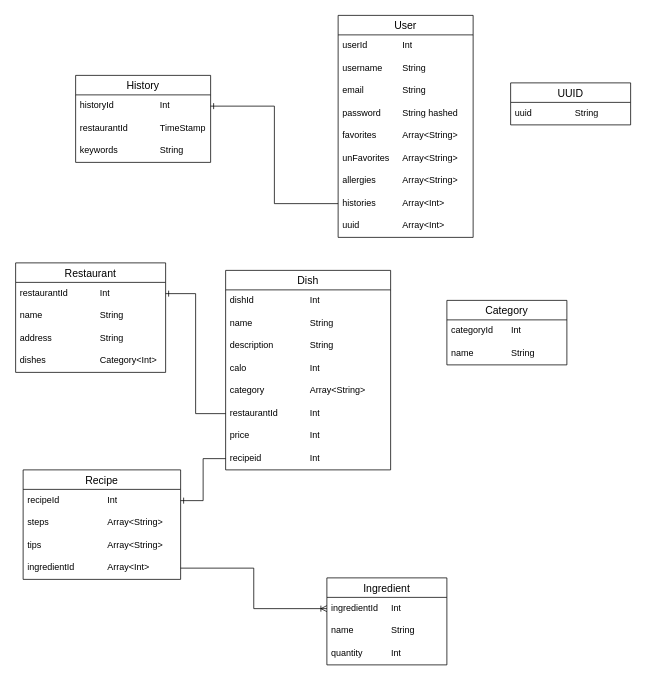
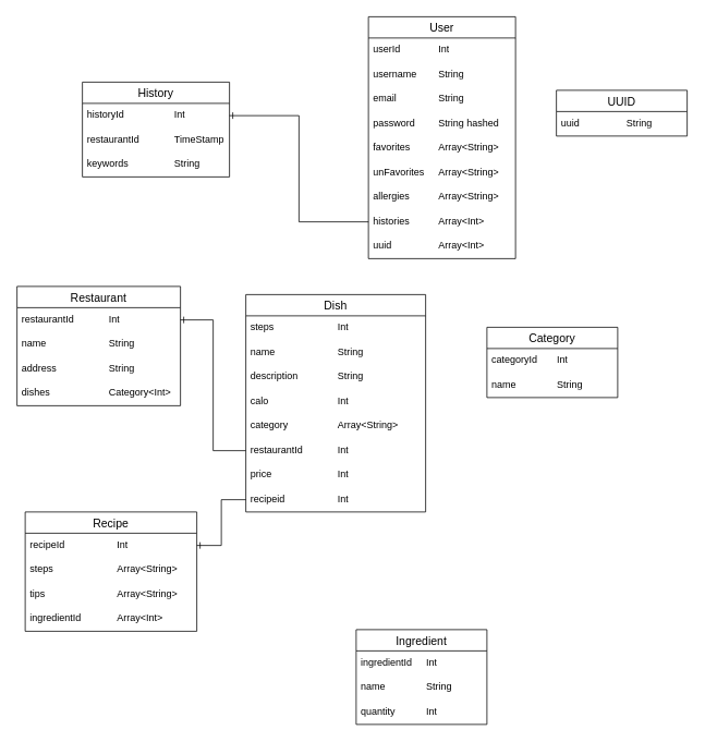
  <mxCell id="0" />
  <mxCell id="1" parent="0" />
  <mxCell id="2" value="Recipe" style="swimlane;fontStyle=0;childLayout=stackLayout;horizontal=1;startSize=26;horizontalStack=0;resizeParent=1;resizeParentMax=0;resizeLast=0;collapsible=1;marginBottom=0;align=center;fontSize=14;" parent="1" vertex="1"><mxGeometry x="30" y="626" width="210" height="146" as="geometry" /></mxCell>
  <mxCell id="3" value="recipeId&amp;nbsp;&lt;span style=&quot;white-space: pre;&quot;&gt;&#09;&lt;span style=&quot;white-space: pre;&quot;&gt;&#09;&lt;/span&gt;&lt;span style=&quot;white-space: pre;&quot;&gt;&#09;Int&lt;/span&gt;&lt;/span&gt;" style="text;strokeColor=none;fillColor=none;spacingLeft=4;spacingRight=4;overflow=hidden;rotatable=0;points=[[0,0.5],[1,0.5]];portConstraint=eastwest;fontSize=12;whiteSpace=wrap;html=1;" parent="2" vertex="1"><mxGeometry y="26" width="210" height="30" as="geometry" /></mxCell>
  <mxCell id="4" value="steps &lt;span style=&quot;white-space: pre;&quot;&gt;&#09;&lt;span style=&quot;white-space: pre;&quot;&gt;&#09;&lt;/span&gt;&lt;span style=&quot;white-space: pre;&quot;&gt;&#09;&lt;/span&gt;&lt;/span&gt;Array&amp;lt;String&amp;gt;" style="text;strokeColor=none;fillColor=none;spacingLeft=4;spacingRight=4;overflow=hidden;rotatable=0;points=[[0,0.5],[1,0.5]];portConstraint=eastwest;fontSize=12;whiteSpace=wrap;html=1;" parent="2" vertex="1"><mxGeometry y="56" width="210" height="30" as="geometry" /></mxCell>
  <mxCell id="5" value="tips &lt;span style=&quot;white-space: pre;&quot;&gt;&#09;&lt;/span&gt;&lt;span style=&quot;white-space: pre;&quot;&gt;&#09;&lt;span style=&quot;white-space: pre;&quot;&gt;&#09;&lt;/span&gt;&lt;span style=&quot;white-space: pre;&quot;&gt;&#09;&lt;/span&gt;&lt;/span&gt;Array&amp;lt;String&amp;gt;" style="text;strokeColor=none;fillColor=none;spacingLeft=4;spacingRight=4;overflow=hidden;rotatable=0;points=[[0,0.5],[1,0.5]];portConstraint=eastwest;fontSize=12;whiteSpace=wrap;html=1;" parent="2" vertex="1"><mxGeometry y="86" width="210" height="30" as="geometry" /></mxCell>
  <mxCell id="6" value="ingredientId &lt;span style=&quot;white-space: pre;&quot;&gt;&#09;&lt;/span&gt;&lt;span style=&quot;white-space: pre;&quot;&gt;&#09;&lt;/span&gt;Array&amp;lt;Int&amp;gt;" style="text;strokeColor=none;fillColor=none;spacingLeft=4;spacingRight=4;overflow=hidden;rotatable=0;points=[[0,0.5],[1,0.5]];portConstraint=eastwest;fontSize=12;whiteSpace=wrap;html=1;" parent="2" vertex="1"><mxGeometry y="116" width="210" height="30" as="geometry" /></mxCell>
  <mxCell id="7" value="Restaurant" style="swimlane;fontStyle=0;childLayout=stackLayout;horizontal=1;startSize=26;horizontalStack=0;resizeParent=1;resizeParentMax=0;resizeLast=0;collapsible=1;marginBottom=0;align=center;fontSize=14;" parent="1" vertex="1"><mxGeometry x="20" y="350" width="200" height="146" as="geometry" /></mxCell>
  <mxCell id="8" value="restaurantId&lt;span style=&quot;white-space: pre;&quot;&gt;&#09;&lt;/span&gt;&lt;span style=&quot;white-space: pre;&quot;&gt;&#09;Int&lt;/span&gt;" style="text;strokeColor=none;fillColor=none;spacingLeft=4;spacingRight=4;overflow=hidden;rotatable=0;points=[[0,0.5],[1,0.5]];portConstraint=eastwest;fontSize=12;whiteSpace=wrap;html=1;" parent="7" vertex="1"><mxGeometry y="26" width="200" height="30" as="geometry" /></mxCell>
  <mxCell id="9" value="name&lt;span style=&quot;white-space: pre;&quot;&gt;&#09;&lt;/span&gt;&lt;span style=&quot;white-space: pre;&quot;&gt;&#09;&lt;/span&gt;&lt;span style=&quot;white-space: pre;&quot;&gt;&#09;String&lt;/span&gt;" style="text;strokeColor=none;fillColor=none;spacingLeft=4;spacingRight=4;overflow=hidden;rotatable=0;points=[[0,0.5],[1,0.5]];portConstraint=eastwest;fontSize=12;whiteSpace=wrap;html=1;" parent="7" vertex="1"><mxGeometry y="56" width="200" height="30" as="geometry" /></mxCell>
  <mxCell id="10" value="address&lt;span style=&quot;white-space: pre;&quot;&gt;&#09;&lt;/span&gt;&lt;span style=&quot;white-space: pre;&quot;&gt;&#09;&lt;/span&gt;&lt;span style=&quot;white-space: pre;&quot;&gt;&#09;String&lt;/span&gt;" style="text;strokeColor=none;fillColor=none;spacingLeft=4;spacingRight=4;overflow=hidden;rotatable=0;points=[[0,0.5],[1,0.5]];portConstraint=eastwest;fontSize=12;whiteSpace=wrap;html=1;" parent="7" vertex="1"><mxGeometry y="86" width="200" height="30" as="geometry" /></mxCell>
  <mxCell id="11" value="dishes&lt;span style=&quot;white-space: pre;&quot;&gt;&#09;&lt;/span&gt;&lt;span style=&quot;white-space: pre;&quot;&gt;&#09;&lt;/span&gt;&lt;span style=&quot;white-space: pre;&quot;&gt;&#09;Category&amp;lt;Int&amp;gt;&lt;/span&gt;" style="text;strokeColor=none;fillColor=none;spacingLeft=4;spacingRight=4;overflow=hidden;rotatable=0;points=[[0,0.5],[1,0.5]];portConstraint=eastwest;fontSize=12;whiteSpace=wrap;html=1;" parent="7" vertex="1"><mxGeometry y="116" width="200" height="30" as="geometry" /></mxCell>
  <mxCell id="12" value="Category" style="swimlane;fontStyle=0;childLayout=stackLayout;horizontal=1;startSize=26;horizontalStack=0;resizeParent=1;resizeParentMax=0;resizeLast=0;collapsible=1;marginBottom=0;align=center;fontSize=14;" parent="1" vertex="1"><mxGeometry x="595" y="400" width="160" height="86" as="geometry" /></mxCell>
  <mxCell id="13" value="categoryId&lt;span style=&quot;white-space: pre;&quot;&gt;&#09;Int&lt;/span&gt;" style="text;strokeColor=none;fillColor=none;spacingLeft=4;spacingRight=4;overflow=hidden;rotatable=0;points=[[0,0.5],[1,0.5]];portConstraint=eastwest;fontSize=12;whiteSpace=wrap;html=1;" parent="12" vertex="1"><mxGeometry y="26" width="160" height="30" as="geometry" /></mxCell>
  <mxCell id="14" value="name&lt;span style=&quot;white-space: pre;&quot;&gt;&#09;&lt;/span&gt;&lt;span style=&quot;white-space: pre;&quot;&gt;&#09;String&lt;/span&gt;" style="text;strokeColor=none;fillColor=none;spacingLeft=4;spacingRight=4;overflow=hidden;rotatable=0;points=[[0,0.5],[1,0.5]];portConstraint=eastwest;fontSize=12;whiteSpace=wrap;html=1;" parent="12" vertex="1"><mxGeometry y="56" width="160" height="30" as="geometry" /></mxCell>
  <mxCell id="15" value="Ingredient" style="swimlane;fontStyle=0;childLayout=stackLayout;horizontal=1;startSize=26;horizontalStack=0;resizeParent=1;resizeParentMax=0;resizeLast=0;collapsible=1;marginBottom=0;align=center;fontSize=14;" parent="1" vertex="1"><mxGeometry x="435" y="770" width="160" height="116" as="geometry" /></mxCell>
  <mxCell id="16" value="ingredientId&amp;nbsp;&lt;span style=&quot;white-space: pre;&quot;&gt;&#09;Int&lt;/span&gt;" style="text;strokeColor=none;fillColor=none;spacingLeft=4;spacingRight=4;overflow=hidden;rotatable=0;points=[[0,0.5],[1,0.5]];portConstraint=eastwest;fontSize=12;whiteSpace=wrap;html=1;" parent="15" vertex="1"><mxGeometry y="26" width="160" height="30" as="geometry" /></mxCell>
  <mxCell id="17" value="name&lt;span style=&quot;white-space: pre;&quot;&gt;&#09;&lt;/span&gt;&lt;span style=&quot;white-space: pre;&quot;&gt;&#09;String&lt;/span&gt;" style="text;strokeColor=none;fillColor=none;spacingLeft=4;spacingRight=4;overflow=hidden;rotatable=0;points=[[0,0.5],[1,0.5]];portConstraint=eastwest;fontSize=12;whiteSpace=wrap;html=1;" parent="15" vertex="1"><mxGeometry y="56" width="160" height="30" as="geometry" /></mxCell>
  <mxCell id="18" value="quantity&lt;span style=&quot;white-space: pre;&quot;&gt;&#09;&lt;/span&gt;&lt;span style=&quot;white-space: pre;&quot;&gt;&#09;Int&lt;/span&gt;" style="text;strokeColor=none;fillColor=none;spacingLeft=4;spacingRight=4;overflow=hidden;rotatable=0;points=[[0,0.5],[1,0.5]];portConstraint=eastwest;fontSize=12;whiteSpace=wrap;html=1;" parent="15" vertex="1"><mxGeometry y="86" width="160" height="30" as="geometry" /></mxCell>
- <mxCell id="19" style="edgeStyle=orthogonalEdgeStyle;rounded=0;orthogonalLoop=1;jettySize=auto;html=1;exitX=1;exitY=0.5;exitDx=0;exitDy=0;entryX=0;entryY=0.5;entryDx=0;entryDy=0;endArrow=ERoneToMany;endFill=0;" parent="1" source="6" target="16" edge="1"><mxGeometry relative="1" as="geometry" /></mxCell>
  <mxCell id="20" value="Dish" style="swimlane;fontStyle=0;childLayout=stackLayout;horizontal=1;startSize=26;horizontalStack=0;resizeParent=1;resizeParentMax=0;resizeLast=0;collapsible=1;marginBottom=0;align=center;fontSize=14;" parent="1" vertex="1"><mxGeometry x="300" y="360" width="220" height="266" as="geometry" /></mxCell>
- <mxCell id="21" value="dishId&lt;span style=&quot;white-space: pre;&quot;&gt;&#09;&lt;/span&gt;&lt;span style=&quot;white-space: pre;&quot;&gt;&#09;&lt;/span&gt;&lt;span style=&quot;white-space: pre;&quot;&gt;&#09;Int&lt;/span&gt;" style="text;strokeColor=none;fillColor=none;spacingLeft=4;spacingRight=4;overflow=hidden;rotatable=0;points=[[0,0.5],[1,0.5]];portConstraint=eastwest;fontSize=12;whiteSpace=wrap;html=1;" parent="20" vertex="1"><mxGeometry y="26" width="220" height="30" as="geometry" /></mxCell>
+ <mxCell id="21" value="steps&lt;span style=&quot;white-space: pre;&quot;&gt;&#09;&lt;/span&gt;&lt;span style=&quot;white-space: pre;&quot;&gt;&#09;&lt;/span&gt;&lt;span style=&quot;white-space: pre;&quot;&gt;&#09;Int&lt;/span&gt;" style="text;strokeColor=none;fillColor=none;spacingLeft=4;spacingRight=4;overflow=hidden;rotatable=0;points=[[0,0.5],[1,0.5]];portConstraint=eastwest;fontSize=12;whiteSpace=wrap;html=1;" parent="20" vertex="1"><mxGeometry y="26" width="220" height="30" as="geometry" /></mxCell>
  <mxCell id="22" value="name&lt;span style=&quot;white-space: pre;&quot;&gt;&#09;&lt;/span&gt;&lt;span style=&quot;white-space: pre;&quot;&gt;&#09;&lt;/span&gt;&lt;span style=&quot;white-space: pre;&quot;&gt;&#09;String&lt;/span&gt;" style="text;strokeColor=none;fillColor=none;spacingLeft=4;spacingRight=4;overflow=hidden;rotatable=0;points=[[0,0.5],[1,0.5]];portConstraint=eastwest;fontSize=12;whiteSpace=wrap;html=1;" parent="20" vertex="1"><mxGeometry y="56" width="220" height="30" as="geometry" /></mxCell>
  <mxCell id="23" value="description&lt;span style=&quot;white-space: pre;&quot;&gt;&#09;&lt;/span&gt;&lt;span style=&quot;white-space: pre;&quot;&gt;&#09;String&lt;/span&gt;" style="text;strokeColor=none;fillColor=none;spacingLeft=4;spacingRight=4;overflow=hidden;rotatable=0;points=[[0,0.5],[1,0.5]];portConstraint=eastwest;fontSize=12;whiteSpace=wrap;html=1;" parent="20" vertex="1"><mxGeometry y="86" width="220" height="30" as="geometry" /></mxCell>
  <mxCell id="24" value="calo&lt;span style=&quot;white-space: pre;&quot;&gt;&#09;&lt;/span&gt;&lt;span style=&quot;white-space: pre;&quot;&gt;&#09;&lt;/span&gt;&lt;span style=&quot;white-space: pre;&quot;&gt;&#09;&lt;/span&gt;&lt;span style=&quot;white-space: pre;&quot;&gt;&#09;Int&lt;/span&gt;" style="text;strokeColor=none;fillColor=none;spacingLeft=4;spacingRight=4;overflow=hidden;rotatable=0;points=[[0,0.5],[1,0.5]];portConstraint=eastwest;fontSize=12;whiteSpace=wrap;html=1;" parent="20" vertex="1"><mxGeometry y="116" width="220" height="30" as="geometry" /></mxCell>
  <mxCell id="25" value="category&lt;span style=&quot;white-space: pre;&quot;&gt;&#09;&lt;/span&gt;&lt;span style=&quot;white-space: pre;&quot;&gt;&#09;&lt;span style=&quot;white-space: pre;&quot;&gt;&#09;Array&amp;lt;String&amp;gt;&lt;/span&gt;&lt;/span&gt;" style="text;strokeColor=none;fillColor=none;spacingLeft=4;spacingRight=4;overflow=hidden;rotatable=0;points=[[0,0.5],[1,0.5]];portConstraint=eastwest;fontSize=12;whiteSpace=wrap;html=1;" parent="20" vertex="1"><mxGeometry y="146" width="220" height="30" as="geometry" /></mxCell>
  <mxCell id="26" value="restaurantId&lt;span style=&quot;white-space: pre;&quot;&gt;&#09;&lt;/span&gt;&lt;span style=&quot;white-space: pre;&quot;&gt;&#09;Int&lt;/span&gt;" style="text;strokeColor=none;fillColor=none;spacingLeft=4;spacingRight=4;overflow=hidden;rotatable=0;points=[[0,0.5],[1,0.5]];portConstraint=eastwest;fontSize=12;whiteSpace=wrap;html=1;" parent="20" vertex="1"><mxGeometry y="176" width="220" height="30" as="geometry" /></mxCell>
  <mxCell id="27" value="price&lt;span style=&quot;white-space: pre;&quot;&gt;&#09;&lt;/span&gt;&lt;span style=&quot;white-space: pre;&quot;&gt;&#09;&lt;span style=&quot;white-space: pre;&quot;&gt;&#09;&lt;/span&gt;Int&lt;/span&gt;" style="text;strokeColor=none;fillColor=none;spacingLeft=4;spacingRight=4;overflow=hidden;rotatable=0;points=[[0,0.5],[1,0.5]];portConstraint=eastwest;fontSize=12;whiteSpace=wrap;html=1;" parent="20" vertex="1"><mxGeometry y="206" width="220" height="30" as="geometry" /></mxCell>
  <mxCell id="28" value="recipeid&lt;span style=&quot;white-space: pre;&quot;&gt;&#09;&lt;/span&gt;&lt;span style=&quot;white-space: pre;&quot;&gt;&#09;&lt;span style=&quot;white-space: pre;&quot;&gt;&#09;&lt;/span&gt;Int&lt;/span&gt;" style="text;strokeColor=none;fillColor=none;spacingLeft=4;spacingRight=4;overflow=hidden;rotatable=0;points=[[0,0.5],[1,0.5]];portConstraint=eastwest;fontSize=12;whiteSpace=wrap;html=1;" parent="20" vertex="1"><mxGeometry y="236" width="220" height="30" as="geometry" /></mxCell>
  <mxCell id="29" style="edgeStyle=orthogonalEdgeStyle;rounded=0;orthogonalLoop=1;jettySize=auto;html=1;exitX=0;exitY=0.5;exitDx=0;exitDy=0;entryX=1;entryY=0.5;entryDx=0;entryDy=0;endArrow=ERone;endFill=0;" parent="1" source="26" target="8" edge="1"><mxGeometry relative="1" as="geometry" /></mxCell>
  <mxCell id="30" style="edgeStyle=orthogonalEdgeStyle;rounded=0;orthogonalLoop=1;jettySize=auto;html=1;exitX=0;exitY=0.5;exitDx=0;exitDy=0;entryX=1;entryY=0.5;entryDx=0;entryDy=0;endArrow=ERone;endFill=0;" parent="1" source="28" target="3" edge="1"><mxGeometry relative="1" as="geometry" /></mxCell>
  <mxCell id="31" value="History" style="swimlane;fontStyle=0;childLayout=stackLayout;horizontal=1;startSize=26;horizontalStack=0;resizeParent=1;resizeParentMax=0;resizeLast=0;collapsible=1;marginBottom=0;align=center;fontSize=14;" parent="1" vertex="1"><mxGeometry x="100" y="100" width="180" height="116" as="geometry" /></mxCell>
  <mxCell id="32" value="historyId&lt;span style=&quot;white-space: pre;&quot;&gt;&#09;&lt;/span&gt;&lt;span style=&quot;white-space: pre;&quot;&gt;&#09;&lt;/span&gt;&lt;span style=&quot;white-space: pre;&quot;&gt;&#09;Int&lt;/span&gt;" style="text;strokeColor=none;fillColor=none;spacingLeft=4;spacingRight=4;overflow=hidden;rotatable=0;points=[[0,0.5],[1,0.5]];portConstraint=eastwest;fontSize=12;whiteSpace=wrap;html=1;" parent="31" vertex="1"><mxGeometry y="26" width="180" height="30" as="geometry" /></mxCell>
  <mxCell id="33" value="restaurantId&lt;span style=&quot;white-space: pre;&quot;&gt;&#09;&lt;/span&gt;&lt;span style=&quot;white-space: pre;&quot;&gt;&#09;TimeStamp&lt;/span&gt;" style="text;strokeColor=none;fillColor=none;spacingLeft=4;spacingRight=4;overflow=hidden;rotatable=0;points=[[0,0.5],[1,0.5]];portConstraint=eastwest;fontSize=12;whiteSpace=wrap;html=1;" parent="31" vertex="1"><mxGeometry y="56" width="180" height="30" as="geometry" /></mxCell>
  <mxCell id="34" value="keywords&lt;span style=&quot;white-space: pre;&quot;&gt;&#09;&lt;/span&gt;&lt;span style=&quot;white-space: pre;&quot;&gt;&#09;&lt;/span&gt;&lt;span style=&quot;white-space: pre;&quot;&gt;&#09;String&lt;/span&gt;" style="text;strokeColor=none;fillColor=none;spacingLeft=4;spacingRight=4;overflow=hidden;rotatable=0;points=[[0,0.5],[1,0.5]];portConstraint=eastwest;fontSize=12;whiteSpace=wrap;html=1;" parent="31" vertex="1"><mxGeometry y="86" width="180" height="30" as="geometry" /></mxCell>
  <mxCell id="35" value="User" style="swimlane;fontStyle=0;childLayout=stackLayout;horizontal=1;startSize=26;horizontalStack=0;resizeParent=1;resizeParentMax=0;resizeLast=0;collapsible=1;marginBottom=0;align=center;fontSize=14;" parent="1" vertex="1"><mxGeometry x="450" y="20" width="180" height="296" as="geometry" /></mxCell>
  <mxCell id="36" value="userId&lt;span style=&quot;white-space: pre;&quot;&gt;&#09;&lt;/span&gt;&lt;span style=&quot;white-space: pre;&quot;&gt;&#09;Int&lt;/span&gt;" style="text;strokeColor=none;fillColor=none;spacingLeft=4;spacingRight=4;overflow=hidden;rotatable=0;points=[[0,0.5],[1,0.5]];portConstraint=eastwest;fontSize=12;whiteSpace=wrap;html=1;" parent="35" vertex="1"><mxGeometry y="26" width="180" height="30" as="geometry" /></mxCell>
  <mxCell id="37" value="username&lt;span style=&quot;white-space: pre;&quot;&gt;&#09;String&lt;/span&gt;" style="text;strokeColor=none;fillColor=none;spacingLeft=4;spacingRight=4;overflow=hidden;rotatable=0;points=[[0,0.5],[1,0.5]];portConstraint=eastwest;fontSize=12;whiteSpace=wrap;html=1;" parent="35" vertex="1"><mxGeometry y="56" width="180" height="30" as="geometry" /></mxCell>
  <mxCell id="38" value="email&lt;span style=&quot;white-space: pre;&quot;&gt;&#09;&lt;/span&gt;&lt;span style=&quot;white-space: pre;&quot;&gt;&#09;String&lt;/span&gt;" style="text;strokeColor=none;fillColor=none;spacingLeft=4;spacingRight=4;overflow=hidden;rotatable=0;points=[[0,0.5],[1,0.5]];portConstraint=eastwest;fontSize=12;whiteSpace=wrap;html=1;" parent="35" vertex="1"><mxGeometry y="86" width="180" height="30" as="geometry" /></mxCell>
  <mxCell id="39" value="password&lt;span style=&quot;white-space: pre;&quot;&gt;&#09;&lt;/span&gt;&lt;span style=&quot;white-space: pre;&quot;&gt;&#09;String hashed&lt;/span&gt;" style="text;strokeColor=none;fillColor=none;spacingLeft=4;spacingRight=4;overflow=hidden;rotatable=0;points=[[0,0.5],[1,0.5]];portConstraint=eastwest;fontSize=12;whiteSpace=wrap;html=1;" parent="35" vertex="1"><mxGeometry y="116" width="180" height="30" as="geometry" /></mxCell>
  <mxCell id="40" value="favorites&lt;span style=&quot;white-space: pre;&quot;&gt;&#09;&lt;/span&gt;&lt;span style=&quot;white-space: pre;&quot;&gt;&#09;Array&amp;lt;String&amp;gt;&lt;/span&gt;" style="text;strokeColor=none;fillColor=none;spacingLeft=4;spacingRight=4;overflow=hidden;rotatable=0;points=[[0,0.5],[1,0.5]];portConstraint=eastwest;fontSize=12;whiteSpace=wrap;html=1;" parent="35" vertex="1"><mxGeometry y="146" width="180" height="30" as="geometry" /></mxCell>
  <mxCell id="41" value="unFavorites&lt;span style=&quot;white-space: pre;&quot;&gt;&#09;Array&amp;lt;String&amp;gt;&lt;/span&gt;" style="text;strokeColor=none;fillColor=none;spacingLeft=4;spacingRight=4;overflow=hidden;rotatable=0;points=[[0,0.5],[1,0.5]];portConstraint=eastwest;fontSize=12;whiteSpace=wrap;html=1;" parent="35" vertex="1"><mxGeometry y="176" width="180" height="30" as="geometry" /></mxCell>
  <mxCell id="42" value="allergies&lt;span style=&quot;white-space: pre;&quot;&gt;&#09;&lt;/span&gt;&lt;span style=&quot;white-space: pre;&quot;&gt;&#09;Array&amp;lt;String&amp;gt;&lt;/span&gt;" style="text;strokeColor=none;fillColor=none;spacingLeft=4;spacingRight=4;overflow=hidden;rotatable=0;points=[[0,0.5],[1,0.5]];portConstraint=eastwest;fontSize=12;whiteSpace=wrap;html=1;" parent="35" vertex="1"><mxGeometry y="206" width="180" height="30" as="geometry" /></mxCell>
  <mxCell id="43" value="histories&lt;span style=&quot;white-space: pre;&quot;&gt;&#09;&lt;span style=&quot;white-space: pre;&quot;&gt;&#09;&lt;/span&gt;Array&amp;lt;Int&amp;gt;&lt;/span&gt;" style="text;strokeColor=none;fillColor=none;spacingLeft=4;spacingRight=4;overflow=hidden;rotatable=0;points=[[0,0.5],[1,0.5]];portConstraint=eastwest;fontSize=12;whiteSpace=wrap;html=1;" parent="35" vertex="1"><mxGeometry y="236" width="180" height="30" as="geometry" /></mxCell>
  <mxCell id="44" value="uuid&lt;span style=&quot;white-space: pre;&quot;&gt;&#09;&lt;span style=&quot;white-space: pre;&quot;&gt;&#09;&lt;span style=&quot;white-space: pre;&quot;&gt;&#09;&lt;/span&gt;&lt;/span&gt;Array&amp;lt;Int&amp;gt;&lt;/span&gt;" style="text;strokeColor=none;fillColor=none;spacingLeft=4;spacingRight=4;overflow=hidden;rotatable=0;points=[[0,0.5],[1,0.5]];portConstraint=eastwest;fontSize=12;whiteSpace=wrap;html=1;" parent="35" vertex="1"><mxGeometry y="266" width="180" height="30" as="geometry" /></mxCell>
  <mxCell id="45" style="edgeStyle=orthogonalEdgeStyle;rounded=0;orthogonalLoop=1;jettySize=auto;html=1;exitX=0;exitY=0.5;exitDx=0;exitDy=0;entryX=1;entryY=0.5;entryDx=0;entryDy=0;endArrow=ERone;endFill=0;" parent="1" source="43" target="32" edge="1"><mxGeometry relative="1" as="geometry" /></mxCell>
  <mxCell id="46" value="UUID" style="swimlane;fontStyle=0;childLayout=stackLayout;horizontal=1;startSize=26;horizontalStack=0;resizeParent=1;resizeParentMax=0;resizeLast=0;collapsible=1;marginBottom=0;align=center;fontSize=14;" parent="1" vertex="1"><mxGeometry x="680" y="110" width="160" height="56" as="geometry" /></mxCell>
  <mxCell id="47" value="uuid&lt;span style=&quot;white-space: pre;&quot;&gt;&#09;&lt;/span&gt;&lt;span style=&quot;white-space: pre;&quot;&gt;&#09;&lt;/span&gt;&lt;span style=&quot;white-space: pre;&quot;&gt;&#09;String&lt;/span&gt;" style="text;strokeColor=none;fillColor=none;spacingLeft=4;spacingRight=4;overflow=hidden;rotatable=0;points=[[0,0.5],[1,0.5]];portConstraint=eastwest;fontSize=12;whiteSpace=wrap;html=1;" parent="46" vertex="1"><mxGeometry y="26" width="160" height="30" as="geometry" /></mxCell>
